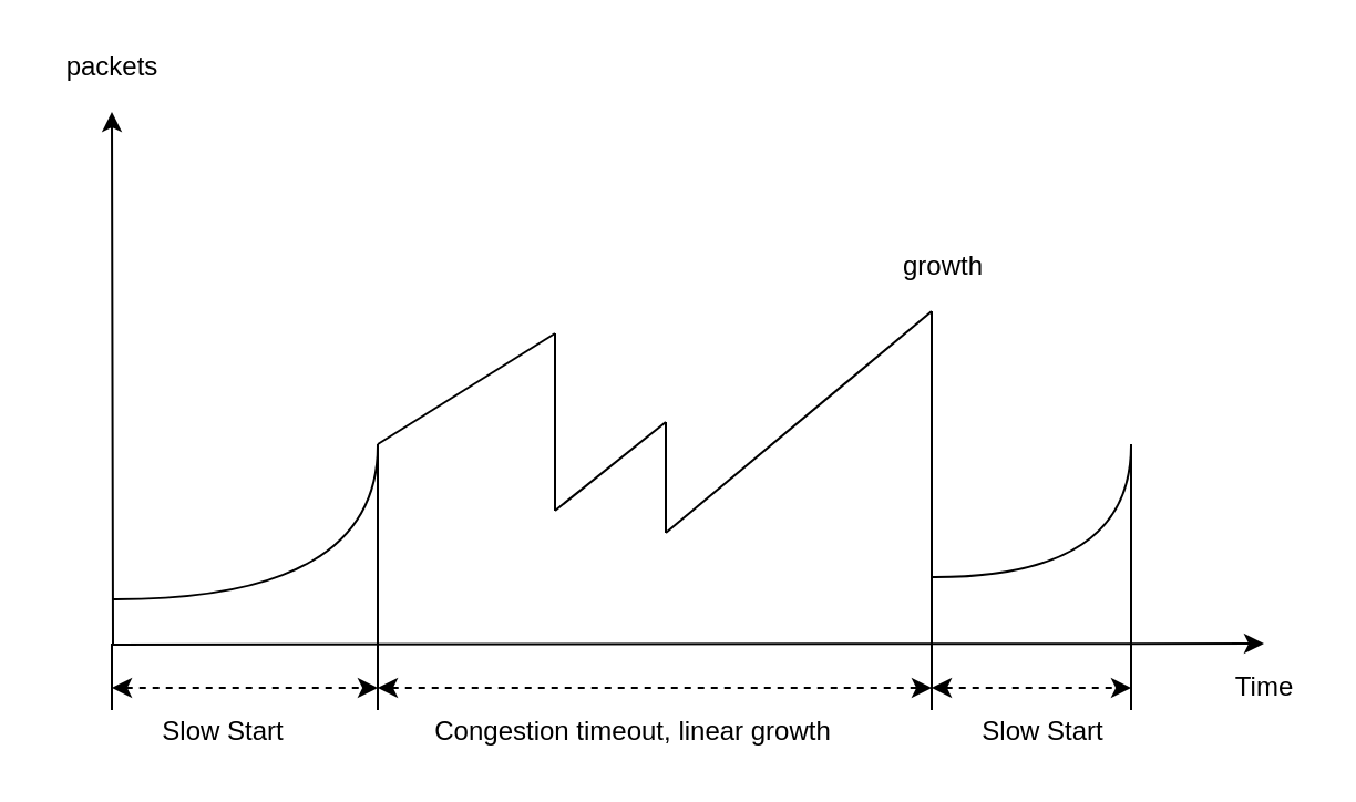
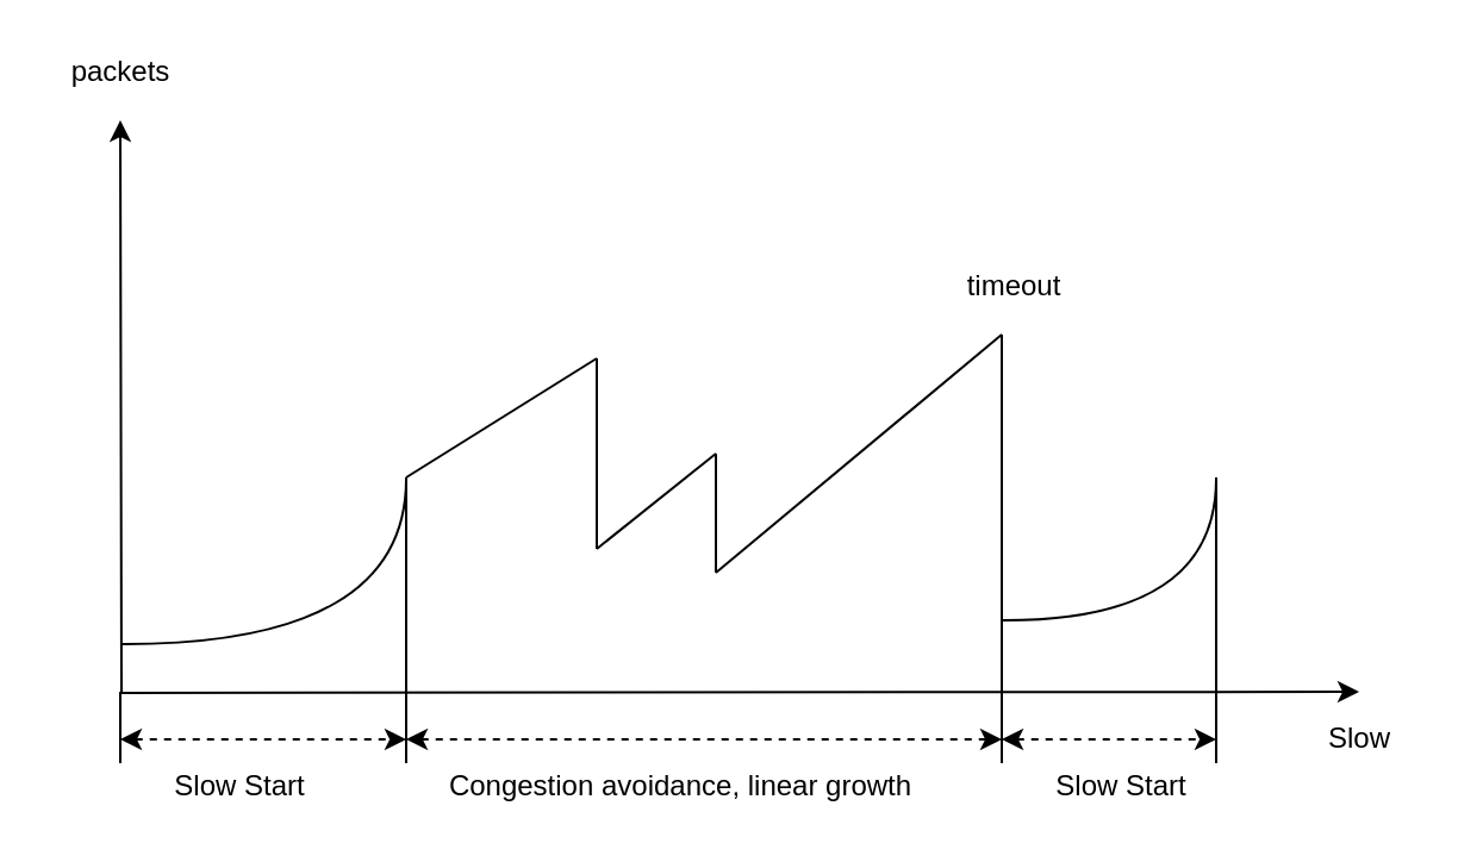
  <mxCell id="0" />
  <mxCell id="1" parent="0" />
  <mxCell id="2" value="" style="endArrow=classic;startArrow=classic;html=1;rounded=0;edgeStyle=orthogonalEdgeStyle;" edge="1" parent="1"><mxGeometry width="50" height="50" relative="1" as="geometry"><mxPoint x="570" y="290" as="sourcePoint" /><mxPoint x="50" y="50" as="targetPoint" /></mxGeometry></mxCell>
  <mxCell id="3" value="" style="html=1;rounded=0;edgeStyle=orthogonalEdgeStyle;curved=1;endArrow=none;endFill=0;" edge="1" parent="1"><mxGeometry width="100" relative="1" as="geometry"><mxPoint x="50" y="270" as="sourcePoint" /><mxPoint x="170" y="200" as="targetPoint" /></mxGeometry></mxCell>
  <mxCell id="4" value="" style="endArrow=none;html=1;rounded=0;endFill=0;" edge="1" parent="1"><mxGeometry relative="1" as="geometry"><mxPoint x="170" y="200" as="sourcePoint" /><mxPoint x="250" y="150" as="targetPoint" /><Array as="points" /></mxGeometry></mxCell>
  <mxCell id="5" value="" style="endArrow=none;html=1;rounded=0;endFill=0;" edge="1" parent="1"><mxGeometry relative="1" as="geometry"><mxPoint x="250" y="230" as="sourcePoint" /><mxPoint x="250" y="150" as="targetPoint" /><Array as="points" /></mxGeometry></mxCell>
  <mxCell id="6" value="" style="endArrow=none;html=1;rounded=0;endFill=0;" edge="1" parent="1"><mxGeometry relative="1" as="geometry"><mxPoint x="250" y="230" as="sourcePoint" /><mxPoint x="300" y="190" as="targetPoint" /><Array as="points" /></mxGeometry></mxCell>
  <mxCell id="7" value="" style="endArrow=none;html=1;rounded=0;endFill=0;" edge="1" parent="1"><mxGeometry relative="1" as="geometry"><mxPoint x="300" y="240" as="sourcePoint" /><mxPoint x="300" y="190" as="targetPoint" /><Array as="points" /></mxGeometry></mxCell>
  <mxCell id="8" value="" style="endArrow=none;html=1;rounded=0;endFill=0;" edge="1" parent="1"><mxGeometry relative="1" as="geometry"><mxPoint x="300" y="240" as="sourcePoint" /><mxPoint x="420" y="140" as="targetPoint" /><Array as="points" /></mxGeometry></mxCell>
  <mxCell id="9" value="" style="endArrow=none;html=1;rounded=0;endFill=0;" edge="1" parent="1"><mxGeometry relative="1" as="geometry"><mxPoint x="420" y="260" as="sourcePoint" /><mxPoint x="420" y="140" as="targetPoint" /><Array as="points" /></mxGeometry></mxCell>
  <mxCell id="10" value="" style="html=1;rounded=0;edgeStyle=orthogonalEdgeStyle;curved=1;endArrow=none;endFill=0;" edge="1" parent="1"><mxGeometry width="100" relative="1" as="geometry"><mxPoint x="420" y="260" as="sourcePoint" /><mxPoint x="510" y="200" as="targetPoint" /></mxGeometry></mxCell>
  <mxCell id="11" value="" style="endArrow=none;html=1;rounded=0;endFill=0;" edge="1" parent="1"><mxGeometry relative="1" as="geometry"><mxPoint x="170" y="320" as="sourcePoint" /><mxPoint x="170" y="200" as="targetPoint" /><Array as="points" /></mxGeometry></mxCell>
  <mxCell id="12" value="" style="endArrow=none;html=1;rounded=0;endFill=0;" edge="1" parent="1"><mxGeometry relative="1" as="geometry"><mxPoint x="50" y="320" as="sourcePoint" /><mxPoint x="50" y="290" as="targetPoint" /><Array as="points" /></mxGeometry></mxCell>
  <mxCell id="13" value="" style="endArrow=none;html=1;rounded=0;endFill=0;" edge="1" parent="1"><mxGeometry relative="1" as="geometry"><mxPoint x="420" y="320" as="sourcePoint" /><mxPoint x="420" y="260" as="targetPoint" /><Array as="points" /></mxGeometry></mxCell>
  <mxCell id="14" value="" style="endArrow=none;html=1;rounded=0;endFill=0;" edge="1" parent="1"><mxGeometry relative="1" as="geometry"><mxPoint x="510" y="320" as="sourcePoint" /><mxPoint x="510" y="200" as="targetPoint" /><Array as="points" /></mxGeometry></mxCell>
  <mxCell id="15" value="" style="endArrow=classic;html=1;rounded=0;endFill=1;startArrow=classic;startFill=1;dashed=1;" edge="1" parent="1"><mxGeometry relative="1" as="geometry"><mxPoint x="50" y="310" as="sourcePoint" /><mxPoint x="170" y="310" as="targetPoint" /><Array as="points" /></mxGeometry></mxCell>
  <mxCell id="16" value="" style="endArrow=classic;html=1;rounded=0;endFill=1;startArrow=classic;startFill=1;dashed=1;" edge="1" parent="1"><mxGeometry relative="1" as="geometry"><mxPoint x="170" y="310" as="sourcePoint" /><mxPoint x="420" y="310" as="targetPoint" /><Array as="points" /></mxGeometry></mxCell>
- <mxCell id="17" value="growth" style="text;html=1;align=center;verticalAlign=middle;resizable=0;points=[];autosize=1;strokeColor=none;fillColor=none;" vertex="1" parent="1"><mxGeometry x="400" y="110" width="50" height="20" as="geometry" /></mxCell>
+ <mxCell id="17" value="timeout" style="text;html=1;align=center;verticalAlign=middle;resizable=0;points=[];autosize=1;strokeColor=none;fillColor=none;" vertex="1" parent="1"><mxGeometry x="400" y="110" width="50" height="20" as="geometry" /></mxCell>
  <mxCell id="18" value="Slow Start" style="text;html=1;align=center;verticalAlign=middle;resizable=0;points=[];autosize=1;strokeColor=none;fillColor=none;" vertex="1" parent="1"><mxGeometry x="65" y="320" width="70" height="20" as="geometry" /></mxCell>
- <mxCell id="19" value="Congestion timeout, linear growth" style="text;html=1;align=center;verticalAlign=middle;resizable=0;points=[];autosize=1;strokeColor=none;fillColor=none;" vertex="1" parent="1"><mxGeometry x="180" y="320" width="210" height="20" as="geometry" /></mxCell>
+ <mxCell id="19" value="Congestion avoidance, linear growth" style="text;html=1;align=center;verticalAlign=middle;resizable=0;points=[];autosize=1;strokeColor=none;fillColor=none;" vertex="1" parent="1"><mxGeometry x="180" y="320" width="210" height="20" as="geometry" /></mxCell>
  <mxCell id="20" value="packets" style="text;html=1;align=center;verticalAlign=middle;resizable=0;points=[];autosize=1;strokeColor=none;fillColor=none;" vertex="1" parent="1"><mxGeometry x="20" y="20" width="60" height="20" as="geometry" /></mxCell>
  <mxCell id="21" value="" style="endArrow=classic;html=1;rounded=0;endFill=1;startArrow=classic;startFill=1;dashed=1;" edge="1" parent="1"><mxGeometry relative="1" as="geometry"><mxPoint x="420" y="310" as="sourcePoint" /><mxPoint x="510" y="310" as="targetPoint" /><Array as="points" /></mxGeometry></mxCell>
  <mxCell id="22" value="Slow Start" style="text;html=1;align=center;verticalAlign=middle;resizable=0;points=[];autosize=1;strokeColor=none;fillColor=none;" vertex="1" parent="1"><mxGeometry x="435" y="320" width="70" height="20" as="geometry" /></mxCell>
- <mxCell id="23" value="Time" style="text;html=1;align=center;verticalAlign=middle;resizable=0;points=[];autosize=1;strokeColor=none;fillColor=none;" vertex="1" parent="1"><mxGeometry x="550" y="300" width="40" height="20" as="geometry" /></mxCell>
+ <mxCell id="23" value="Slow" style="text;html=1;align=center;verticalAlign=middle;resizable=0;points=[];autosize=1;strokeColor=none;fillColor=none;" vertex="1" parent="1"><mxGeometry x="550" y="300" width="40" height="20" as="geometry" /></mxCell>
